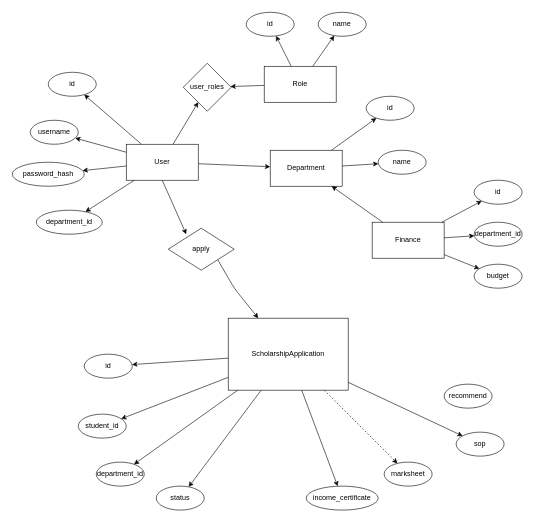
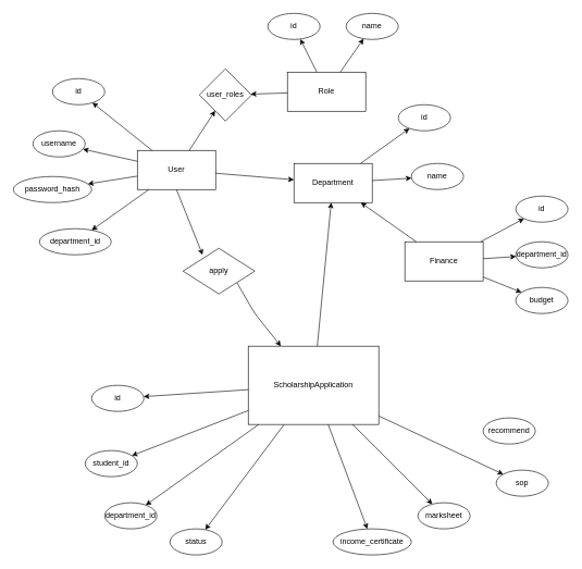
  <mxCell id="0" />
  <mxCell id="1" parent="0" />
- <mxCell id="2" value="User" style="shape=rectangle;whiteSpace=wrap;html=1;" parent="1" vertex="1"><mxGeometry x="210" y="240" width="120" height="60" as="geometry" /></mxCell>
+ <mxCell id="2" value="User" style="shape=rectangle;whiteSpace=wrap;html=1;" parent="1" vertex="1"><mxGeometry x="210" y="230" width="120" height="60" as="geometry" /></mxCell>
  <mxCell id="3" value="id" style="ellipse;whiteSpace=wrap;html=1;" parent="1" vertex="1"><mxGeometry x="80" y="120" width="80" height="40" as="geometry" /></mxCell>
  <mxCell id="4" value="username" style="ellipse;whiteSpace=wrap;html=1;" parent="1" vertex="1"><mxGeometry x="50" y="200" width="80" height="40" as="geometry" /></mxCell>
  <mxCell id="5" value="password_hash" style="ellipse;whiteSpace=wrap;html=1;" parent="1" vertex="1"><mxGeometry x="20" y="270" width="120" height="40" as="geometry" /></mxCell>
  <mxCell id="6" value="department_id" style="ellipse;whiteSpace=wrap;html=1;" parent="1" vertex="1"><mxGeometry x="60" y="350" width="110" height="40" as="geometry" /></mxCell>
  <mxCell id="7" parent="1" source="2" target="3" edge="1"><mxGeometry width="50" height="50" as="geometry" /></mxCell>
  <mxCell id="8" parent="1" source="2" target="4" edge="1"><mxGeometry width="50" height="50" as="geometry" /></mxCell>
  <mxCell id="9" parent="1" source="2" target="5" edge="1"><mxGeometry width="50" height="50" as="geometry" /></mxCell>
  <mxCell id="10" parent="1" source="2" target="6" edge="1"><mxGeometry width="50" height="50" as="geometry" /></mxCell>
  <mxCell id="11" value="Role" style="shape=rectangle;whiteSpace=wrap;html=1;" parent="1" vertex="1"><mxGeometry x="440" y="110" width="120" height="60" as="geometry" /></mxCell>
  <mxCell id="12" value="id" style="ellipse;whiteSpace=wrap;html=1;" parent="1" vertex="1"><mxGeometry x="410" y="20" width="80" height="40" as="geometry" /></mxCell>
  <mxCell id="13" value="name" style="ellipse;whiteSpace=wrap;html=1;" parent="1" vertex="1"><mxGeometry x="530" y="20" width="80" height="40" as="geometry" /></mxCell>
  <mxCell id="14" parent="1" source="11" target="12" edge="1"><mxGeometry width="50" height="50" as="geometry" /></mxCell>
  <mxCell id="15" parent="1" source="11" target="13" edge="1"><mxGeometry width="50" height="50" as="geometry" /></mxCell>
  <mxCell id="16" value="user_roles" style="rhombus;whiteSpace=wrap;html=1;" parent="1" vertex="1"><mxGeometry x="305" y="105" width="80" height="80" as="geometry" /></mxCell>
  <mxCell id="17" parent="1" source="2" target="16" edge="1"><mxGeometry width="50" height="50" as="geometry" /></mxCell>
  <mxCell id="18" parent="1" source="11" target="16" edge="1"><mxGeometry width="50" height="50" as="geometry" /></mxCell>
  <mxCell id="19" value="ScholarshipApplication" style="shape=rectangle;whiteSpace=wrap;html=1;" parent="1" vertex="1"><mxGeometry x="380" y="530" width="200" height="120" as="geometry" /></mxCell>
  <mxCell id="20" value="id" style="ellipse;whiteSpace=wrap;html=1;" parent="1" vertex="1"><mxGeometry x="140" y="590" width="80" height="40" as="geometry" /></mxCell>
  <mxCell id="21" value="student_id" style="ellipse;whiteSpace=wrap;html=1;" parent="1" vertex="1"><mxGeometry x="130" y="690" width="80" height="40" as="geometry" /></mxCell>
  <mxCell id="22" value="department_id" style="ellipse;whiteSpace=wrap;html=1;" parent="1" vertex="1"><mxGeometry x="160" y="770" width="80" height="40" as="geometry" /></mxCell>
  <mxCell id="23" value="status" style="ellipse;whiteSpace=wrap;html=1;" parent="1" vertex="1"><mxGeometry x="260" y="810" width="80" height="40" as="geometry" /></mxCell>
  <mxCell id="24" value="income_certificate" style="ellipse;whiteSpace=wrap;html=1;" parent="1" vertex="1"><mxGeometry x="510" y="810" width="120" height="40" as="geometry" /></mxCell>
  <mxCell id="25" value="marksheet" style="ellipse;whiteSpace=wrap;html=1;" parent="1" vertex="1"><mxGeometry x="640" y="770" width="80" height="40" as="geometry" /></mxCell>
  <mxCell id="26" value="sop" style="ellipse;whiteSpace=wrap;html=1;" parent="1" vertex="1"><mxGeometry x="760" y="720" width="80" height="40" as="geometry" /></mxCell>
  <mxCell id="27" value="recommend" style="ellipse;whiteSpace=wrap;html=1;" parent="1" vertex="1"><mxGeometry x="740" y="640" width="80" height="40" as="geometry" /></mxCell>
  <mxCell id="28" parent="1" source="19" target="20" edge="1"><mxGeometry width="50" height="50" as="geometry" /></mxCell>
  <mxCell id="29" parent="1" source="19" target="21" edge="1"><mxGeometry width="50" height="50" as="geometry" /></mxCell>
  <mxCell id="30" parent="1" source="19" target="22" edge="1"><mxGeometry width="50" height="50" as="geometry" /></mxCell>
  <mxCell id="31" parent="1" source="19" target="23" edge="1"><mxGeometry width="50" height="50" as="geometry" /></mxCell>
  <mxCell id="32" parent="1" source="19" target="24" edge="1"><mxGeometry width="50" height="50" as="geometry" /></mxCell>
- <mxCell id="33" parent="1" source="19" target="25" edge="1" style="dashed=1;"><mxGeometry width="50" height="50" as="geometry" /></mxCell>
+ <mxCell id="33" parent="1" source="19" target="25" edge="1"><mxGeometry width="50" height="50" as="geometry" /></mxCell>
  <mxCell id="34" parent="1" source="19" target="26" edge="1"><mxGeometry width="50" height="50" as="geometry" /></mxCell>
  <mxCell id="35" parent="1" source="19" target="41" edge="1" style=";"><mxGeometry width="50" height="50" as="geometry" /></mxCell>
  <mxCell id="36" value="Department" style="shape=rectangle;whiteSpace=wrap;html=1;" parent="1" vertex="1"><mxGeometry x="450" y="250" width="120" height="60" as="geometry" /></mxCell>
  <mxCell id="37" value="id" style="ellipse;whiteSpace=wrap;html=1;" parent="1" vertex="1"><mxGeometry x="610" y="160" width="80" height="40" as="geometry" /></mxCell>
  <mxCell id="38" value="name" style="ellipse;whiteSpace=wrap;html=1;" parent="1" vertex="1"><mxGeometry x="630" y="250" width="80" height="40" as="geometry" /></mxCell>
  <mxCell id="39" parent="1" source="36" target="37" edge="1"><mxGeometry width="50" height="50" as="geometry" /></mxCell>
  <mxCell id="40" parent="1" source="36" target="38" edge="1"><mxGeometry width="50" height="50" as="geometry" /></mxCell>
  <mxCell id="41" value="Finance" style="shape=rectangle;whiteSpace=wrap;html=1;" parent="1" vertex="1"><mxGeometry x="620" y="370" width="120" height="60" as="geometry" /></mxCell>
  <mxCell id="42" value="id" style="ellipse;whiteSpace=wrap;html=1;" parent="1" vertex="1"><mxGeometry x="790" y="300" width="80" height="40" as="geometry" /></mxCell>
  <mxCell id="43" value="department_id" style="ellipse;whiteSpace=wrap;html=1;" parent="1" vertex="1"><mxGeometry x="790" y="370" width="80" height="40" as="geometry" /></mxCell>
  <mxCell id="44" value="budget" style="ellipse;whiteSpace=wrap;html=1;" parent="1" vertex="1"><mxGeometry x="790" y="440" width="80" height="40" as="geometry" /></mxCell>
  <mxCell id="45" parent="1" source="41" target="42" edge="1"><mxGeometry width="50" height="50" as="geometry" /></mxCell>
  <mxCell id="46" parent="1" source="41" target="43" edge="1"><mxGeometry width="50" height="50" as="geometry" /></mxCell>
  <mxCell id="47" parent="1" source="41" target="44" edge="1"><mxGeometry width="50" height="50" as="geometry" /></mxCell>
  <mxCell id="48" parent="1" source="2" target="36" edge="1"><mxGeometry width="50" height="50" as="geometry" /></mxCell>
  <mxCell id="49" style="exitX=0.5;exitY=1;exitDx=0;exitDy=0;" parent="1" source="2" edge="1"><mxGeometry width="50" height="50" as="geometry"><mxPoint x="310" y="390" as="targetPoint" /></mxGeometry></mxCell>
+ <mxCell id="50" parent="1" source="19" target="36" edge="1"><mxGeometry width="50" height="50" as="geometry" /></mxCell>
  <mxCell id="51" parent="1" source="41" target="36" edge="1"><mxGeometry width="50" height="50" as="geometry" /></mxCell>
  <mxCell id="52" value="" style="exitX=1;exitY=1;exitDx=0;exitDy=0;entryX=0.25;entryY=0;entryDx=0;entryDy=0;" parent="1" source="53" target="19" edge="1"><mxGeometry width="50" height="50" as="geometry"><mxPoint x="442" y="530" as="sourcePoint" /><mxPoint x="289" y="290" as="targetPoint" /><Array as="points"><mxPoint x="390" y="480" /></Array></mxGeometry></mxCell>
  <mxCell id="53" value="apply" style="shape=rhombus;html=1;dashed=0;whiteSpace=wrap;perimeter=rhombusPerimeter;" parent="1" vertex="1"><mxGeometry x="280" y="380" width="110" height="70" as="geometry" /></mxCell>
